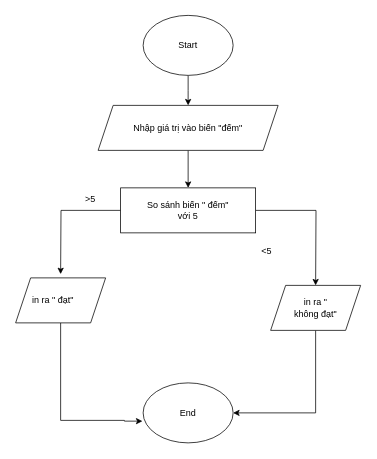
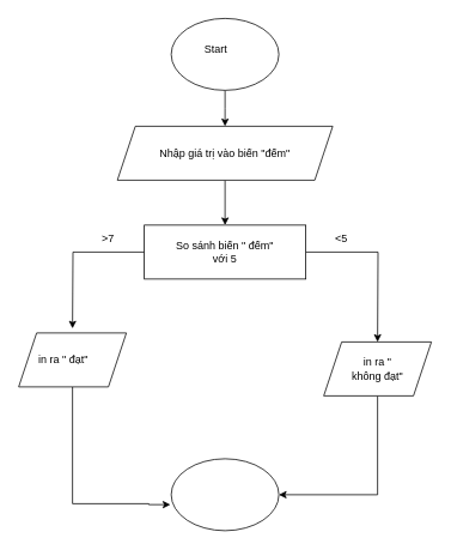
  <mxCell id="0" />
  <mxCell id="1" parent="0" />
  <mxCell id="2" style="edgeStyle=orthogonalEdgeStyle;rounded=0;orthogonalLoop=1;jettySize=auto;html=1;" edge="1" parent="1" source="3"><mxGeometry relative="1" as="geometry"><mxPoint x="250" y="140" as="targetPoint" /></mxGeometry></mxCell>
  <mxCell id="3" value="" style="ellipse;whiteSpace=wrap;html=1;" vertex="1" parent="1"><mxGeometry x="190" y="20" width="120" height="80" as="geometry" /></mxCell>
- <mxCell id="4" value="&lt;font style=&quot;vertical-align: inherit;&quot;&gt;&lt;font style=&quot;vertical-align: inherit;&quot;&gt;Start&lt;/font&gt;&lt;/font&gt;" style="text;html=1;align=center;verticalAlign=middle;whiteSpace=wrap;rounded=0;" vertex="1" parent="1"><mxGeometry x="220" y="45" width="60" height="30" as="geometry" /></mxCell>
+ <mxCell id="4" value="&lt;font style=&quot;vertical-align: inherit;&quot;&gt;&lt;font style=&quot;vertical-align: inherit;&quot;&gt;Start&lt;/font&gt;&lt;/font&gt;" style="text;html=1;align=center;verticalAlign=middle;whiteSpace=wrap;rounded=0;" vertex="1" parent="1"><mxGeometry x="210" y="40" width="60" height="30" as="geometry" /></mxCell>
  <mxCell id="5" style="edgeStyle=orthogonalEdgeStyle;rounded=0;orthogonalLoop=1;jettySize=auto;html=1;entryX=0.5;entryY=0;entryDx=0;entryDy=0;" edge="1" parent="1" source="6" target="10"><mxGeometry relative="1" as="geometry" /></mxCell>
  <mxCell id="6" value="" style="shape=parallelogram;perimeter=parallelogramPerimeter;whiteSpace=wrap;html=1;fixedSize=1;" vertex="1" parent="1"><mxGeometry x="130" y="140" width="240" height="60" as="geometry" /></mxCell>
  <mxCell id="7" value="&lt;font style=&quot;vertical-align: inherit;&quot;&gt;&lt;font style=&quot;vertical-align: inherit;&quot;&gt;Nhập giá trị vào biến &quot;đếm&quot;&lt;/font&gt;&lt;/font&gt;" style="text;html=1;align=center;verticalAlign=middle;whiteSpace=wrap;rounded=0;" vertex="1" parent="1"><mxGeometry x="160" y="155" width="180" height="30" as="geometry" /></mxCell>
  <mxCell id="8" style="edgeStyle=orthogonalEdgeStyle;rounded=0;orthogonalLoop=1;jettySize=auto;html=1;" edge="1" parent="1" source="10"><mxGeometry relative="1" as="geometry"><mxPoint x="420" y="380" as="targetPoint" /></mxGeometry></mxCell>
  <mxCell id="9" style="edgeStyle=orthogonalEdgeStyle;rounded=0;orthogonalLoop=1;jettySize=auto;html=1;" edge="1" parent="1" source="10"><mxGeometry relative="1" as="geometry"><mxPoint x="80" y="365" as="targetPoint" /></mxGeometry></mxCell>
  <mxCell id="10" value="" style="rounded=0;whiteSpace=wrap;html=1;" vertex="1" parent="1"><mxGeometry x="160" y="250" width="180" height="60" as="geometry" /></mxCell>
  <mxCell id="11" value="&lt;font style=&quot;vertical-align: inherit;&quot;&gt;&lt;font style=&quot;vertical-align: inherit;&quot;&gt;So sánh biến &quot; đếm&quot; với 5&lt;/font&gt;&lt;/font&gt;" style="text;html=1;align=center;verticalAlign=middle;whiteSpace=wrap;rounded=0;" vertex="1" parent="1"><mxGeometry x="190" y="265" width="120" height="30" as="geometry" /></mxCell>
- <mxCell id="12" value="&lt;font style=&quot;vertical-align: inherit;&quot;&gt;&lt;font style=&quot;vertical-align: inherit;&quot;&gt;&amp;gt;5&lt;/font&gt;&lt;/font&gt;" style="text;html=1;align=center;verticalAlign=middle;whiteSpace=wrap;rounded=0;" vertex="1" parent="1"><mxGeometry x="90" y="250" width="60" height="30" as="geometry" /></mxCell>
- <mxCell id="13" value="&lt;font style=&quot;vertical-align: inherit;&quot;&gt;&lt;font style=&quot;vertical-align: inherit;&quot;&gt;&amp;lt;5&lt;/font&gt;&lt;/font&gt;" style="text;html=1;align=center;verticalAlign=middle;whiteSpace=wrap;rounded=0;" vertex="1" parent="1"><mxGeometry x="325" y="320" width="60" height="30" as="geometry" /></mxCell>
+ <mxCell id="12" value="&lt;font style=&quot;vertical-align: inherit;&quot;&gt;&lt;font style=&quot;vertical-align: inherit;&quot;&gt;&amp;gt;7&lt;/font&gt;&lt;/font&gt;" style="text;html=1;align=center;verticalAlign=middle;whiteSpace=wrap;rounded=0;" vertex="1" parent="1"><mxGeometry x="90" y="250" width="60" height="30" as="geometry" /></mxCell>
+ <mxCell id="13" value="&lt;font style=&quot;vertical-align: inherit;&quot;&gt;&lt;font style=&quot;vertical-align: inherit;&quot;&gt;&amp;lt;5&lt;/font&gt;&lt;/font&gt;" style="text;html=1;align=center;verticalAlign=middle;whiteSpace=wrap;rounded=0;" vertex="1" parent="1"><mxGeometry x="350" y="250" width="60" height="30" as="geometry" /></mxCell>
  <mxCell id="14" style="edgeStyle=orthogonalEdgeStyle;rounded=0;orthogonalLoop=1;jettySize=auto;html=1;entryX=-0.008;entryY=0.638;entryDx=0;entryDy=0;entryPerimeter=0;" edge="1" parent="1" source="15" target="20"><mxGeometry relative="1" as="geometry"><mxPoint x="80" y="560" as="targetPoint" /><Array as="points"><mxPoint x="80" y="560" /><mxPoint x="165" y="560" /><mxPoint x="165" y="561" /></Array></mxGeometry></mxCell>
  <mxCell id="15" value="" style="shape=parallelogram;perimeter=parallelogramPerimeter;whiteSpace=wrap;html=1;fixedSize=1;" vertex="1" parent="1"><mxGeometry x="20" y="370" width="120" height="60" as="geometry" /></mxCell>
  <mxCell id="16" style="edgeStyle=orthogonalEdgeStyle;rounded=0;orthogonalLoop=1;jettySize=auto;html=1;entryX=1;entryY=0.5;entryDx=0;entryDy=0;exitX=0.5;exitY=1;exitDx=0;exitDy=0;" edge="1" parent="1" source="17" target="20"><mxGeometry relative="1" as="geometry"><mxPoint x="420" y="570" as="targetPoint" /><mxPoint x="460" y="530" as="sourcePoint" /></mxGeometry></mxCell>
  <mxCell id="17" value="" style="shape=parallelogram;perimeter=parallelogramPerimeter;whiteSpace=wrap;html=1;fixedSize=1;" vertex="1" parent="1"><mxGeometry x="360" y="380" width="120" height="60" as="geometry" /></mxCell>
  <mxCell id="18" value="&lt;font style=&quot;vertical-align: inherit;&quot;&gt;&lt;font style=&quot;vertical-align: inherit;&quot;&gt;in ra &quot; đạt&quot;&lt;/font&gt;&lt;/font&gt;&lt;span style=&quot;color: rgba(0, 0, 0, 0); font-family: monospace; font-size: 0px; text-align: start; text-wrap-mode: nowrap;&quot;&gt;&lt;font style=&quot;vertical-align: inherit;&quot;&gt;&lt;font style=&quot;vertical-align: inherit;&quot;&gt;%3CmxGraphModel%3E%3Croot%3E%3CmxCell%20id%3D%220%22%2F%3E%3CmxCell%20id%3D%221%22%20parent%3D%220%22%2F%3E%3CmxCell%20 id%3D%222%22%20value%3D%22%22%20style%3D%22hình dạng%3Dhình bình hành%3Bchu vi%3Dhình bình hànhChu vi%3BtrắngSpace%3Dwr ap%3Bhtml%3D1%3BfixedSize%3D1%3B%22%20đỉnh%3D%221%22%20cha%3D%221%22%3E%3CmxHình học%20x%3D%22160%22%20y%3D%22390%22% 20chiều rộng%3D%22120%22%20chiều cao%3D%2260%22%20as%3D%22hình học%22%2F%3E%3C%2FmxÔ%3E%3C%2Fgốc%3E%3C%2FmxMô hình đồ thị%3E&lt;/font&gt;&lt;/font&gt;&lt;/span&gt;" style="text;html=1;align=center;verticalAlign=middle;whiteSpace=wrap;rounded=0;" vertex="1" parent="1"><mxGeometry x="40" y="385" width="60" height="30" as="geometry" /></mxCell>
  <mxCell id="19" value="&lt;font style=&quot;vertical-align: inherit;&quot;&gt;&lt;font style=&quot;vertical-align: inherit;&quot;&gt;in ra &quot; không đạt&quot;&lt;/font&gt;&lt;/font&gt;" style="text;html=1;align=center;verticalAlign=middle;whiteSpace=wrap;rounded=0;" vertex="1" parent="1"><mxGeometry x="390" y="395" width="60" height="30" as="geometry" /></mxCell>
  <mxCell id="20" value="" style="ellipse;whiteSpace=wrap;html=1;" vertex="1" parent="1"><mxGeometry x="190" y="510" width="120" height="80" as="geometry" /></mxCell>
- <mxCell id="21" value="&lt;font style=&quot;vertical-align: inherit;&quot;&gt;&lt;font style=&quot;vertical-align: inherit;&quot;&gt;End&lt;/font&gt;&lt;/font&gt;" style="text;html=1;align=center;verticalAlign=middle;whiteSpace=wrap;rounded=0;" vertex="1" parent="1"><mxGeometry x="220" y="535" width="60" height="30" as="geometry" /></mxCell>
